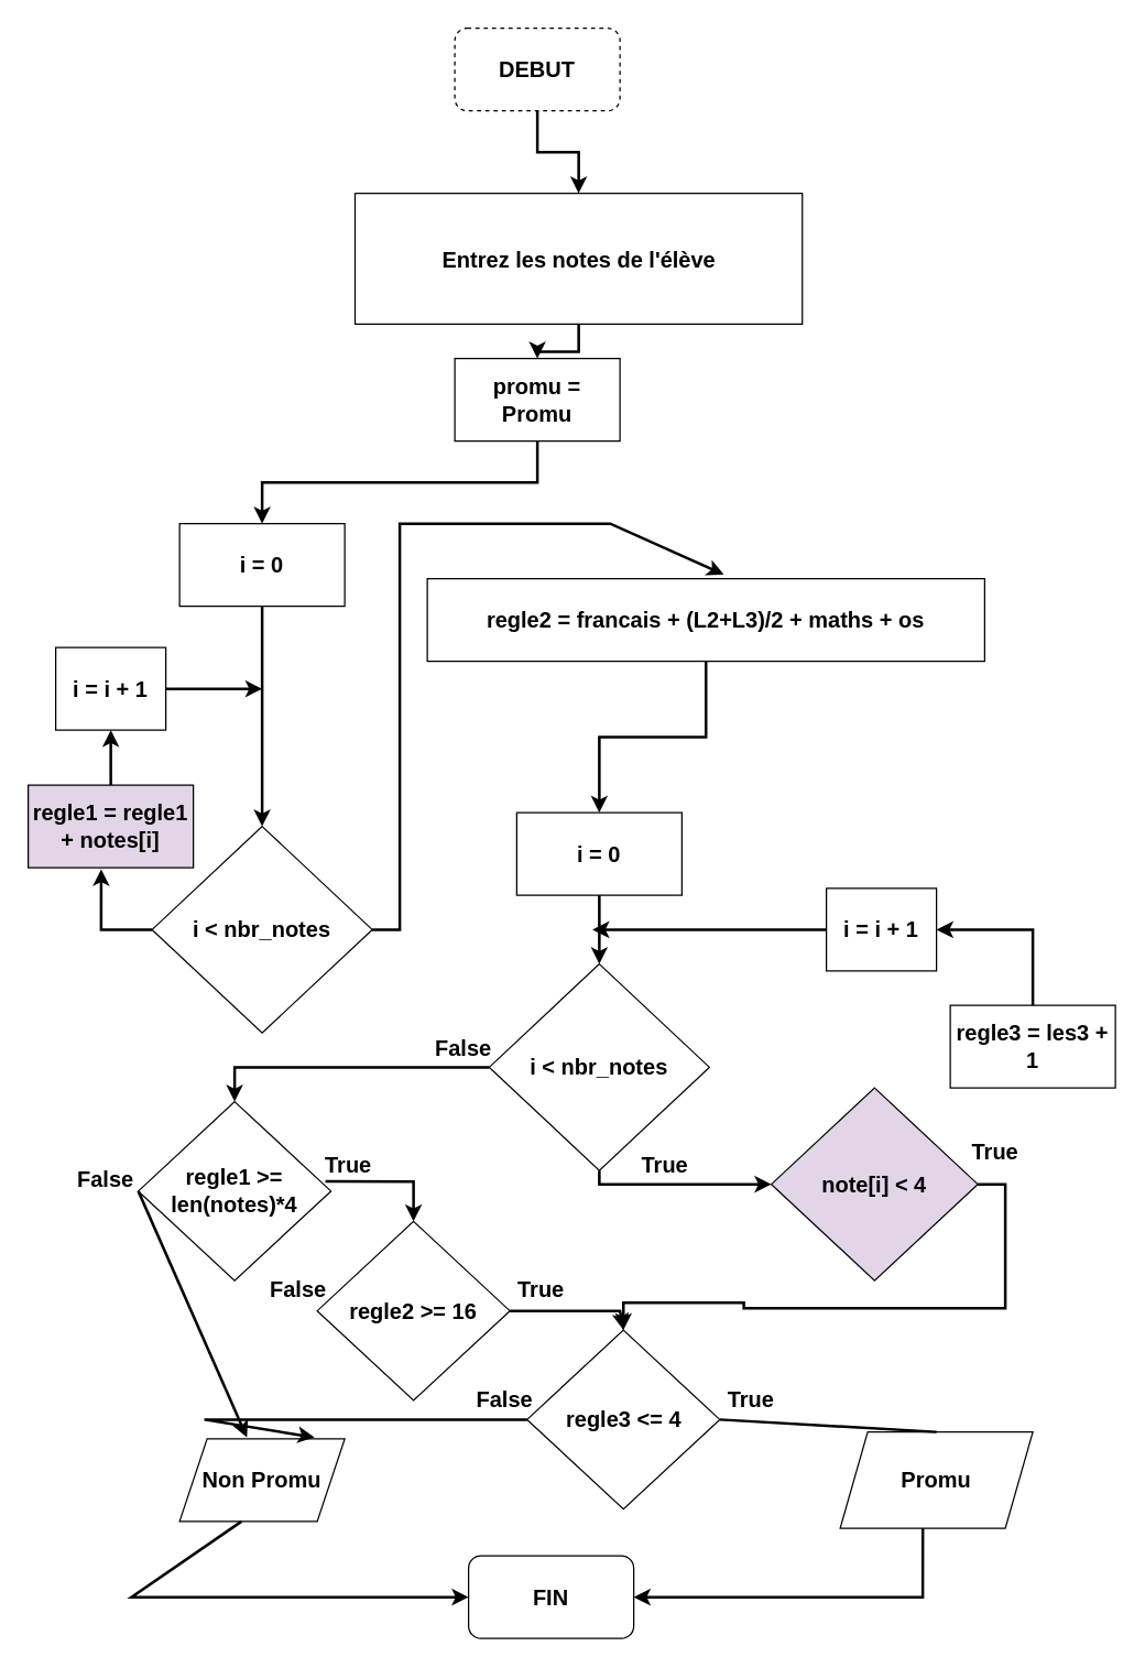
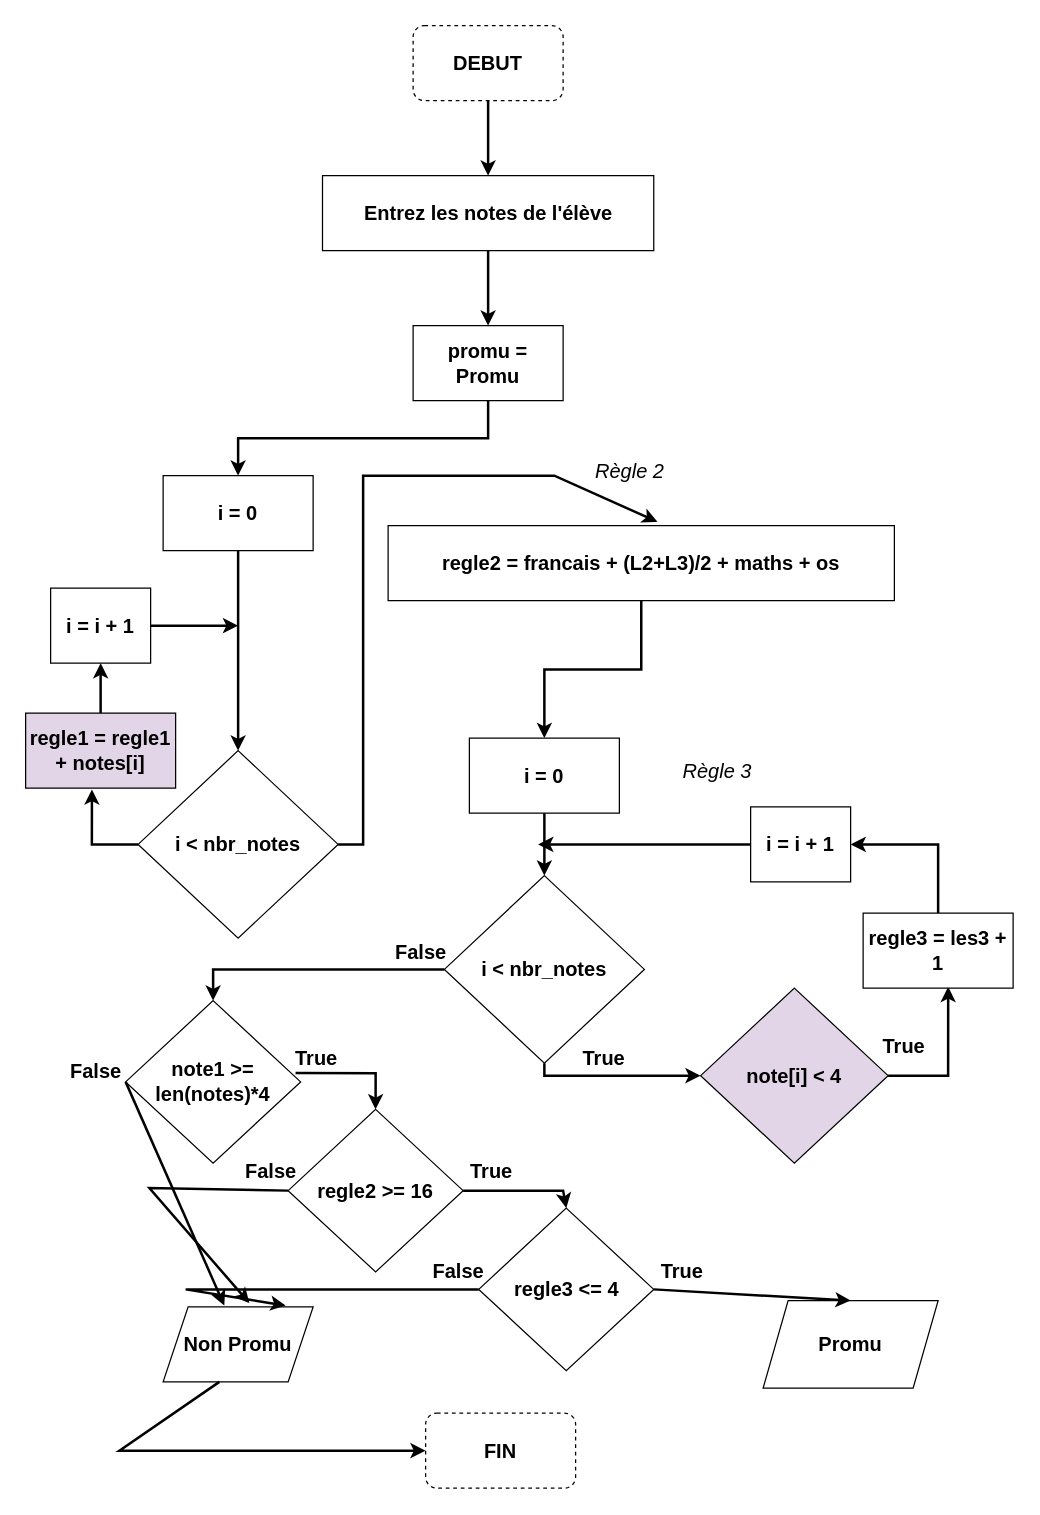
  <mxCell id="0" />
  <mxCell id="1" parent="0" />
  <mxCell id="2" style="edgeStyle=orthogonalEdgeStyle;rounded=0;orthogonalLoop=1;jettySize=auto;html=1;strokeWidth=2;" edge="1" parent="1" source="3" target="5"><mxGeometry relative="1" as="geometry" /></mxCell>
  <mxCell id="3" value="&lt;font style=&quot;font-size: 16px;&quot;&gt;&lt;b&gt;DEBUT&lt;/b&gt;&lt;/font&gt;" style="rounded=1;whiteSpace=wrap;html=1;dashed=1;" vertex="1" parent="1"><mxGeometry x="330" y="20" width="120" height="60" as="geometry" /></mxCell>
  <mxCell id="4" style="edgeStyle=orthogonalEdgeStyle;rounded=0;orthogonalLoop=1;jettySize=auto;html=1;exitX=0.5;exitY=1;exitDx=0;exitDy=0;strokeWidth=2;fontSize=16;" edge="1" parent="1" source="5" target="7"><mxGeometry relative="1" as="geometry" /></mxCell>
- <mxCell id="5" value="&lt;b&gt;&lt;font style=&quot;font-size: 16px;&quot;&gt;Entrez les notes de l'élève&lt;/font&gt;&lt;/b&gt;" style="rounded=0;whiteSpace=wrap;html=1;" vertex="1" parent="1"><mxGeometry x="257.5" y="140" width="325" height="95" as="geometry" /></mxCell>
+ <mxCell id="5" value="&lt;b&gt;&lt;font style=&quot;font-size: 16px;&quot;&gt;Entrez les notes de l'élève&lt;/font&gt;&lt;/b&gt;" style="rounded=0;whiteSpace=wrap;html=1;" vertex="1" parent="1"><mxGeometry x="257.5" y="140" width="265" height="60" as="geometry" /></mxCell>
  <mxCell id="6" style="edgeStyle=orthogonalEdgeStyle;rounded=0;orthogonalLoop=1;jettySize=auto;html=1;exitX=0.5;exitY=1;exitDx=0;exitDy=0;strokeWidth=2;fontSize=16;" edge="1" parent="1" source="7" target="11"><mxGeometry relative="1" as="geometry" /></mxCell>
  <mxCell id="7" value="&lt;b&gt;&lt;font style=&quot;font-size: 16px;&quot;&gt;promu = Promu&lt;/font&gt;&lt;/b&gt;" style="rounded=0;whiteSpace=wrap;html=1;" vertex="1" parent="1"><mxGeometry x="330" y="260" width="120" height="60" as="geometry" /></mxCell>
  <mxCell id="8" style="edgeStyle=orthogonalEdgeStyle;rounded=0;orthogonalLoop=1;jettySize=auto;html=1;exitX=0;exitY=0.5;exitDx=0;exitDy=0;entryX=0.442;entryY=1.017;entryDx=0;entryDy=0;entryPerimeter=0;strokeWidth=2;fontSize=16;" edge="1" parent="1" source="9" target="15"><mxGeometry relative="1" as="geometry" /></mxCell>
  <mxCell id="9" value="&lt;b&gt;i &amp;lt; nbr_notes&lt;/b&gt;" style="rhombus;whiteSpace=wrap;html=1;fontSize=16;" vertex="1" parent="1"><mxGeometry x="110" y="600" width="160" height="150" as="geometry" /></mxCell>
  <mxCell id="10" style="edgeStyle=orthogonalEdgeStyle;rounded=0;orthogonalLoop=1;jettySize=auto;html=1;entryX=0.5;entryY=0;entryDx=0;entryDy=0;strokeWidth=2;fontSize=16;" edge="1" parent="1" source="11" target="9"><mxGeometry relative="1" as="geometry" /></mxCell>
  <mxCell id="11" value="&lt;b&gt;i = 0&lt;/b&gt;" style="rounded=0;whiteSpace=wrap;html=1;fontSize=16;" vertex="1" parent="1"><mxGeometry x="130" y="380" width="120" height="60" as="geometry" /></mxCell>
  <mxCell id="12" style="edgeStyle=orthogonalEdgeStyle;rounded=0;orthogonalLoop=1;jettySize=auto;html=1;exitX=1;exitY=0.5;exitDx=0;exitDy=0;strokeWidth=2;fontSize=16;" edge="1" parent="1" source="13"><mxGeometry relative="1" as="geometry"><mxPoint x="190" y="500" as="targetPoint" /></mxGeometry></mxCell>
  <mxCell id="13" value="&lt;b&gt;i = i + 1&lt;/b&gt;" style="rounded=0;whiteSpace=wrap;html=1;fontSize=16;" vertex="1" parent="1"><mxGeometry x="40" y="470" width="80" height="60" as="geometry" /></mxCell>
  <mxCell id="14" style="edgeStyle=orthogonalEdgeStyle;rounded=0;orthogonalLoop=1;jettySize=auto;html=1;exitX=0.5;exitY=0;exitDx=0;exitDy=0;entryX=0.5;entryY=1;entryDx=0;entryDy=0;strokeWidth=2;fontSize=16;" edge="1" parent="1" source="15" target="13"><mxGeometry relative="1" as="geometry" /></mxCell>
  <mxCell id="15" value="&lt;b&gt;regle1 = regle1 + notes[i]&lt;/b&gt;" style="rounded=0;whiteSpace=wrap;html=1;fontSize=16;fillColor=#e1d5e7;" vertex="1" parent="1"><mxGeometry x="20" y="570" width="120" height="60" as="geometry" /></mxCell>
+ <mxCell id="16" value="Règle 2" style="text;strokeColor=none;fillColor=none;align=left;verticalAlign=middle;spacingLeft=4;spacingRight=4;overflow=hidden;points=[[0,0.5],[1,0.5]];portConstraint=eastwest;rotatable=0;fontSize=16;fontStyle=2" vertex="1" parent="1"><mxGeometry x="470" y="360" width="80" height="30" as="geometry" /></mxCell>
  <mxCell id="17" style="edgeStyle=orthogonalEdgeStyle;rounded=0;orthogonalLoop=1;jettySize=auto;html=1;exitX=0.5;exitY=1;exitDx=0;exitDy=0;entryX=0.5;entryY=0;entryDx=0;entryDy=0;strokeWidth=2;fontSize=16;" edge="1" parent="1" source="18" target="23"><mxGeometry relative="1" as="geometry" /></mxCell>
  <mxCell id="18" value="&lt;b&gt;regle2 = francais + (L2+L3)/2 + maths + os&lt;/b&gt;" style="rounded=0;whiteSpace=wrap;html=1;fontSize=16;" vertex="1" parent="1"><mxGeometry x="310" y="420" width="405" height="60" as="geometry" /></mxCell>
  <mxCell id="19" value="" style="endArrow=classic;html=1;rounded=0;strokeWidth=2;fontSize=16;exitX=1;exitY=0.5;exitDx=0;exitDy=0;entryX=0.532;entryY=-0.05;entryDx=0;entryDy=0;entryPerimeter=0;" edge="1" parent="1" source="9" target="18"><mxGeometry width="50" height="50" relative="1" as="geometry"><mxPoint x="400" y="480" as="sourcePoint" /><mxPoint x="450" y="430" as="targetPoint" /><Array as="points"><mxPoint x="290" y="675" /><mxPoint x="290" y="380" /><mxPoint x="443" y="380" /></Array></mxGeometry></mxCell>
  <mxCell id="20" style="edgeStyle=orthogonalEdgeStyle;rounded=0;orthogonalLoop=1;jettySize=auto;html=1;entryX=0.5;entryY=0;entryDx=0;entryDy=0;strokeWidth=2;fontSize=16;" edge="1" parent="1" source="21" target="32"><mxGeometry relative="1" as="geometry" /></mxCell>
  <mxCell id="21" value="&lt;b&gt;i &amp;lt; nbr_notes&lt;/b&gt;" style="rhombus;whiteSpace=wrap;html=1;fontSize=16;" vertex="1" parent="1"><mxGeometry x="355" y="700" width="160" height="150" as="geometry" /></mxCell>
  <mxCell id="22" style="edgeStyle=orthogonalEdgeStyle;rounded=0;orthogonalLoop=1;jettySize=auto;html=1;exitX=0.5;exitY=1;exitDx=0;exitDy=0;entryX=0.5;entryY=0;entryDx=0;entryDy=0;strokeWidth=2;fontSize=16;" edge="1" parent="1" source="23" target="21"><mxGeometry relative="1" as="geometry" /></mxCell>
  <mxCell id="23" value="&lt;b&gt;i = 0&lt;/b&gt;" style="rounded=0;whiteSpace=wrap;html=1;fontSize=16;" vertex="1" parent="1"><mxGeometry x="375" y="590" width="120" height="60" as="geometry" /></mxCell>
  <mxCell id="24" value="&lt;b&gt;i = i + 1&lt;/b&gt;" style="rounded=0;whiteSpace=wrap;html=1;fontSize=16;" vertex="1" parent="1"><mxGeometry x="600" y="645" width="80" height="60" as="geometry" /></mxCell>
+ <mxCell id="25" value="Règle 3" style="text;strokeColor=none;fillColor=none;align=left;verticalAlign=middle;spacingLeft=4;spacingRight=4;overflow=hidden;points=[[0,0.5],[1,0.5]];portConstraint=eastwest;rotatable=0;fontSize=16;fontStyle=2" vertex="1" parent="1"><mxGeometry x="540" y="600" width="80" height="30" as="geometry" /></mxCell>
  <mxCell id="26" value="" style="endArrow=classic;html=1;rounded=0;strokeWidth=2;fontSize=16;exitX=0;exitY=0.5;exitDx=0;exitDy=0;" edge="1" parent="1" source="24"><mxGeometry width="50" height="50" relative="1" as="geometry"><mxPoint x="400" y="640" as="sourcePoint" /><mxPoint x="430" y="675" as="targetPoint" /></mxGeometry></mxCell>
- <mxCell id="27" style="edgeStyle=orthogonalEdgeStyle;rounded=0;orthogonalLoop=1;jettySize=auto;html=1;exitX=1;exitY=0.5;exitDx=0;exitDy=0;strokeWidth=2;fontSize=16;" edge="1" parent="1" source="28" target="34"><mxGeometry relative="1" as="geometry" /></mxCell>
+ <mxCell id="27" style="edgeStyle=orthogonalEdgeStyle;rounded=0;orthogonalLoop=1;jettySize=auto;html=1;exitX=1;exitY=0.5;exitDx=0;exitDy=0;entryX=0.567;entryY=0.983;entryDx=0;entryDy=0;entryPerimeter=0;strokeWidth=2;fontSize=16;" edge="1" parent="1" source="28" target="31"><mxGeometry relative="1" as="geometry" /></mxCell>
  <mxCell id="28" value="&lt;b&gt;note[i] &amp;lt; 4&lt;/b&gt;" style="rhombus;whiteSpace=wrap;html=1;fontSize=16;fillColor=#e1d5e7;" vertex="1" parent="1"><mxGeometry x="560" y="790" width="150" height="140" as="geometry" /></mxCell>
  <mxCell id="29" value="" style="endArrow=classic;html=1;rounded=0;strokeWidth=2;fontSize=16;exitX=0.5;exitY=1;exitDx=0;exitDy=0;entryX=0;entryY=0.5;entryDx=0;entryDy=0;" edge="1" parent="1" source="21" target="28"><mxGeometry width="50" height="50" relative="1" as="geometry"><mxPoint x="400" y="870" as="sourcePoint" /><mxPoint x="450" y="820" as="targetPoint" /><Array as="points"><mxPoint x="435" y="860" /></Array></mxGeometry></mxCell>
  <mxCell id="30" style="edgeStyle=orthogonalEdgeStyle;rounded=0;orthogonalLoop=1;jettySize=auto;html=1;exitX=0.5;exitY=0;exitDx=0;exitDy=0;entryX=1;entryY=0.5;entryDx=0;entryDy=0;strokeWidth=2;fontSize=16;" edge="1" parent="1" source="31" target="24"><mxGeometry relative="1" as="geometry" /></mxCell>
  <mxCell id="31" value="&lt;b&gt;regle3 = les3 + 1&lt;/b&gt;" style="rounded=0;whiteSpace=wrap;html=1;fontSize=16;" vertex="1" parent="1"><mxGeometry x="690" y="730" width="120" height="60" as="geometry" /></mxCell>
- <mxCell id="32" value="&lt;b&gt;regle1 &amp;gt;= len(notes)*4&lt;/b&gt;" style="rhombus;whiteSpace=wrap;html=1;fontSize=16;" vertex="1" parent="1"><mxGeometry x="100" y="800" width="140" height="130" as="geometry" /></mxCell>
+ <mxCell id="32" value="&lt;b&gt;note1 &amp;gt;= len(notes)*4&lt;/b&gt;" style="rhombus;whiteSpace=wrap;html=1;fontSize=16;" vertex="1" parent="1"><mxGeometry x="100" y="800" width="140" height="130" as="geometry" /></mxCell>
  <mxCell id="33" value="&lt;b&gt;regle2 &amp;gt;= 16&lt;/b&gt;" style="rhombus;whiteSpace=wrap;html=1;fontSize=16;" vertex="1" parent="1"><mxGeometry x="230" y="887" width="140" height="130" as="geometry" /></mxCell>
  <mxCell id="34" value="&lt;b&gt;regle3 &amp;lt;= 4&lt;/b&gt;" style="rhombus;whiteSpace=wrap;html=1;fontSize=16;" vertex="1" parent="1"><mxGeometry x="382.5" y="966" width="140" height="130" as="geometry" /></mxCell>
  <mxCell id="35" value="" style="endArrow=classic;html=1;rounded=0;strokeWidth=2;fontSize=16;exitX=0.971;exitY=0.446;exitDx=0;exitDy=0;exitPerimeter=0;entryX=0.5;entryY=0;entryDx=0;entryDy=0;" edge="1" parent="1" source="32" target="33"><mxGeometry width="50" height="50" relative="1" as="geometry"><mxPoint x="400" y="870" as="sourcePoint" /><mxPoint x="450" y="820" as="targetPoint" /><Array as="points"><mxPoint x="300" y="858" /></Array></mxGeometry></mxCell>
  <mxCell id="36" value="&lt;b&gt;Promu&lt;/b&gt;" style="shape=parallelogram;perimeter=parallelogramPerimeter;whiteSpace=wrap;html=1;fixedSize=1;fontSize=16;" vertex="1" parent="1"><mxGeometry x="610" y="1040" width="140" height="70" as="geometry" /></mxCell>
  <mxCell id="37" value="&lt;b&gt;Non Promu&lt;/b&gt;" style="shape=parallelogram;perimeter=parallelogramPerimeter;whiteSpace=wrap;html=1;fixedSize=1;fontSize=16;" vertex="1" parent="1"><mxGeometry x="130" y="1045" width="120" height="60" as="geometry" /></mxCell>
  <mxCell id="38" value="" style="endArrow=classic;html=1;rounded=0;strokeWidth=2;fontSize=16;exitX=1;exitY=0.5;exitDx=0;exitDy=0;entryX=0.5;entryY=0;entryDx=0;entryDy=0;" edge="1" parent="1" source="33" target="34"><mxGeometry width="50" height="50" relative="1" as="geometry"><mxPoint x="400" y="1030" as="sourcePoint" /><mxPoint x="450" y="980" as="targetPoint" /><Array as="points"><mxPoint x="450" y="952" /></Array></mxGeometry></mxCell>
- <mxCell id="39" value="" style="endArrow=none;html=1;rounded=0;strokeWidth=2;fontSize=16;exitX=1;exitY=0.5;exitDx=0;exitDy=0;entryX=0.5;entryY=0;entryDx=0;entryDy=0;" edge="1" parent="1" source="34" target="36"><mxGeometry width="50" height="50" relative="1" as="geometry"><mxPoint x="400" y="1030" as="sourcePoint" /><mxPoint x="450" y="980" as="targetPoint" /><Array as="points" /></mxGeometry></mxCell>
+ <mxCell id="39" value="" style="endArrow=classic;html=1;rounded=0;strokeWidth=2;fontSize=16;exitX=1;exitY=0.5;exitDx=0;exitDy=0;entryX=0.5;entryY=0;entryDx=0;entryDy=0;" edge="1" parent="1" source="34" target="36"><mxGeometry width="50" height="50" relative="1" as="geometry"><mxPoint x="400" y="1030" as="sourcePoint" /><mxPoint x="450" y="980" as="targetPoint" /><Array as="points" /></mxGeometry></mxCell>
  <mxCell id="40" value="" style="endArrow=classic;html=1;rounded=0;strokeWidth=2;fontSize=16;exitX=0;exitY=0.5;exitDx=0;exitDy=0;entryX=0.408;entryY=-0.017;entryDx=0;entryDy=0;entryPerimeter=0;" edge="1" parent="1" source="32" target="37"><mxGeometry width="50" height="50" relative="1" as="geometry"><mxPoint x="400" y="1030" as="sourcePoint" /><mxPoint x="450" y="980" as="targetPoint" /></mxGeometry></mxCell>
+ <mxCell id="41" value="" style="endArrow=classic;html=1;rounded=0;strokeWidth=2;fontSize=16;exitX=0;exitY=0.5;exitDx=0;exitDy=0;entryX=0.575;entryY=-0.05;entryDx=0;entryDy=0;entryPerimeter=0;" edge="1" parent="1" source="33" target="37"><mxGeometry width="50" height="50" relative="1" as="geometry"><mxPoint x="400" y="1030" as="sourcePoint" /><mxPoint x="450" y="980" as="targetPoint" /><Array as="points"><mxPoint x="119" y="950" /></Array></mxGeometry></mxCell>
  <mxCell id="42" value="" style="endArrow=classic;html=1;rounded=0;strokeWidth=2;fontSize=16;exitX=0;exitY=0.5;exitDx=0;exitDy=0;entryX=0.817;entryY=-0.017;entryDx=0;entryDy=0;entryPerimeter=0;" edge="1" parent="1" source="34" target="37"><mxGeometry width="50" height="50" relative="1" as="geometry"><mxPoint x="400" y="1030" as="sourcePoint" /><mxPoint x="450" y="980" as="targetPoint" /><Array as="points"><mxPoint x="148" y="1031" /></Array></mxGeometry></mxCell>
  <mxCell id="43" value="True" style="text;strokeColor=none;fillColor=none;align=left;verticalAlign=middle;spacingLeft=4;spacingRight=4;overflow=hidden;points=[[0,0.5],[1,0.5]];portConstraint=eastwest;rotatable=0;fontSize=16;fontStyle=1" vertex="1" parent="1"><mxGeometry x="370" y="920" width="80" height="30" as="geometry" /></mxCell>
  <mxCell id="44" value="False" style="text;strokeColor=none;fillColor=none;align=left;verticalAlign=middle;spacingLeft=4;spacingRight=4;overflow=hidden;points=[[0,0.5],[1,0.5]];portConstraint=eastwest;rotatable=0;fontSize=16;fontStyle=1" vertex="1" parent="1"><mxGeometry x="340" y="1000" width="80" height="30" as="geometry" /></mxCell>
  <mxCell id="45" value="True" style="text;strokeColor=none;fillColor=none;align=left;verticalAlign=middle;spacingLeft=4;spacingRight=4;overflow=hidden;points=[[0,0.5],[1,0.5]];portConstraint=eastwest;rotatable=0;fontSize=16;fontStyle=1" vertex="1" parent="1"><mxGeometry x="230" y="830" width="80" height="30" as="geometry" /></mxCell>
  <mxCell id="46" value="False" style="text;strokeColor=none;fillColor=none;align=left;verticalAlign=middle;spacingLeft=4;spacingRight=4;overflow=hidden;points=[[0,0.5],[1,0.5]];portConstraint=eastwest;rotatable=0;fontSize=16;fontStyle=1" vertex="1" parent="1"><mxGeometry x="50" y="840" width="80" height="30" as="geometry" /></mxCell>
  <mxCell id="47" value="False" style="text;strokeColor=none;fillColor=none;align=left;verticalAlign=middle;spacingLeft=4;spacingRight=4;overflow=hidden;points=[[0,0.5],[1,0.5]];portConstraint=eastwest;rotatable=0;fontSize=16;fontStyle=1" vertex="1" parent="1"><mxGeometry x="190" y="920" width="80" height="30" as="geometry" /></mxCell>
  <mxCell id="48" value="True" style="text;strokeColor=none;fillColor=none;align=left;verticalAlign=middle;spacingLeft=4;spacingRight=4;overflow=hidden;points=[[0,0.5],[1,0.5]];portConstraint=eastwest;rotatable=0;fontSize=16;fontStyle=1" vertex="1" parent="1"><mxGeometry x="522.5" y="1000" width="80" height="30" as="geometry" /></mxCell>
  <mxCell id="49" value="True" style="text;strokeColor=none;fillColor=none;align=left;verticalAlign=middle;spacingLeft=4;spacingRight=4;overflow=hidden;points=[[0,0.5],[1,0.5]];portConstraint=eastwest;rotatable=0;fontSize=16;fontStyle=1" vertex="1" parent="1"><mxGeometry x="700" y="820" width="80" height="30" as="geometry" /></mxCell>
  <mxCell id="50" value="True" style="text;strokeColor=none;fillColor=none;align=left;verticalAlign=middle;spacingLeft=4;spacingRight=4;overflow=hidden;points=[[0,0.5],[1,0.5]];portConstraint=eastwest;rotatable=0;fontSize=16;fontStyle=1" vertex="1" parent="1"><mxGeometry x="460" y="830" width="80" height="30" as="geometry" /></mxCell>
  <mxCell id="51" value="False" style="text;strokeColor=none;fillColor=none;align=left;verticalAlign=middle;spacingLeft=4;spacingRight=4;overflow=hidden;points=[[0,0.5],[1,0.5]];portConstraint=eastwest;rotatable=0;fontSize=16;fontStyle=1" vertex="1" parent="1"><mxGeometry x="310" y="745" width="80" height="30" as="geometry" /></mxCell>
- <mxCell id="52" value="&lt;font style=&quot;font-size: 16px;&quot;&gt;&lt;b&gt;FIN&lt;/b&gt;&lt;/font&gt;" style="rounded=1;whiteSpace=wrap;html=1;" vertex="1" parent="1"><mxGeometry x="340" y="1130" width="120" height="60" as="geometry" /></mxCell>
+ <mxCell id="52" value="&lt;font style=&quot;font-size: 16px;&quot;&gt;&lt;b&gt;FIN&lt;/b&gt;&lt;/font&gt;" style="rounded=1;whiteSpace=wrap;html=1;dashed=1;" vertex="1" parent="1"><mxGeometry x="340" y="1130" width="120" height="60" as="geometry" /></mxCell>
  <mxCell id="53" value="" style="endArrow=classic;html=1;rounded=0;strokeWidth=2;fontSize=16;exitX=0.375;exitY=1;exitDx=0;exitDy=0;exitPerimeter=0;entryX=0;entryY=0.5;entryDx=0;entryDy=0;" edge="1" parent="1" source="37" target="52"><mxGeometry width="50" height="50" relative="1" as="geometry"><mxPoint x="400" y="1230" as="sourcePoint" /><mxPoint x="450" y="1180" as="targetPoint" /><Array as="points"><mxPoint x="95" y="1160" /></Array></mxGeometry></mxCell>
- <mxCell id="54" value="" style="endArrow=classic;html=1;rounded=0;strokeWidth=2;fontSize=16;exitX=0.429;exitY=1;exitDx=0;exitDy=0;exitPerimeter=0;entryX=1;entryY=0.5;entryDx=0;entryDy=0;" edge="1" parent="1" source="36" target="52"><mxGeometry width="50" height="50" relative="1" as="geometry"><mxPoint x="400" y="1230" as="sourcePoint" /><mxPoint x="450" y="1180" as="targetPoint" /><Array as="points"><mxPoint x="670" y="1160" /></Array></mxGeometry></mxCell>
